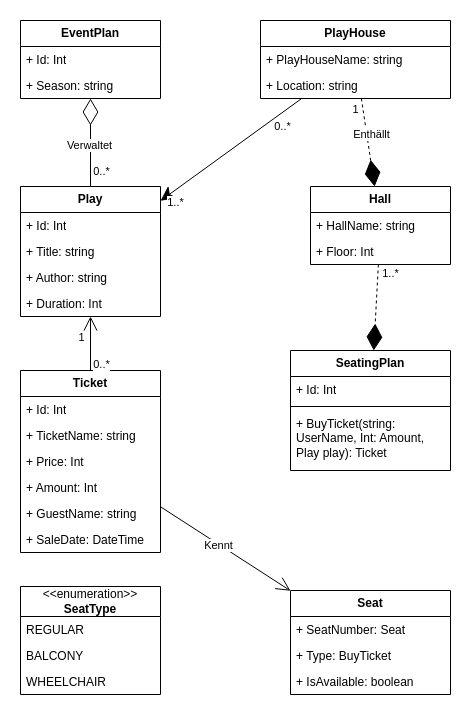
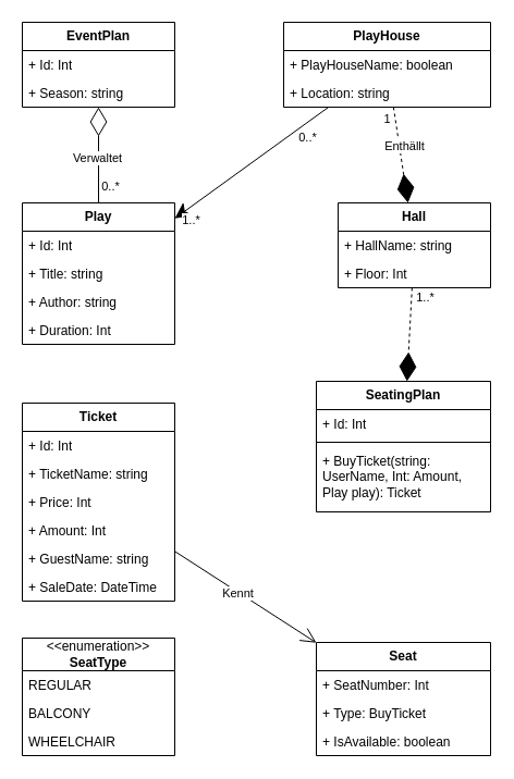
  <mxCell id="0" />
  <mxCell id="1" parent="0" />
  <mxCell id="2" value="&lt;b&gt;Ticket&lt;/b&gt;" style="swimlane;fontStyle=0;childLayout=stackLayout;horizontal=1;startSize=26;fillColor=none;horizontalStack=0;resizeParent=1;resizeParentMax=0;resizeLast=0;collapsible=1;marginBottom=0;whiteSpace=wrap;html=1;" parent="1" vertex="1"><mxGeometry x="20" y="370" width="140" height="182" as="geometry" /></mxCell>
  <mxCell id="3" value="+ Id: Int" style="text;strokeColor=none;fillColor=none;align=left;verticalAlign=top;spacingLeft=4;spacingRight=4;overflow=hidden;rotatable=0;points=[[0,0.5],[1,0.5]];portConstraint=eastwest;whiteSpace=wrap;html=1;" parent="2" vertex="1"><mxGeometry y="26" width="140" height="26" as="geometry" /></mxCell>
  <mxCell id="4" value="+ TicketName: string" style="text;strokeColor=none;fillColor=none;align=left;verticalAlign=top;spacingLeft=4;spacingRight=4;overflow=hidden;rotatable=0;points=[[0,0.5],[1,0.5]];portConstraint=eastwest;whiteSpace=wrap;html=1;" parent="2" vertex="1"><mxGeometry y="52" width="140" height="26" as="geometry" /></mxCell>
  <mxCell id="5" value="+ Price: Int" style="text;strokeColor=none;fillColor=none;align=left;verticalAlign=top;spacingLeft=4;spacingRight=4;overflow=hidden;rotatable=0;points=[[0,0.5],[1,0.5]];portConstraint=eastwest;whiteSpace=wrap;html=1;" parent="2" vertex="1"><mxGeometry y="78" width="140" height="26" as="geometry" /></mxCell>
  <mxCell id="6" value="+ Amount: Int" style="text;strokeColor=none;fillColor=none;align=left;verticalAlign=top;spacingLeft=4;spacingRight=4;overflow=hidden;rotatable=0;points=[[0,0.5],[1,0.5]];portConstraint=eastwest;whiteSpace=wrap;html=1;" parent="2" vertex="1"><mxGeometry y="104" width="140" height="26" as="geometry" /></mxCell>
  <mxCell id="7" value="+ GuestName: string" style="text;strokeColor=none;fillColor=none;align=left;verticalAlign=top;spacingLeft=4;spacingRight=4;overflow=hidden;rotatable=0;points=[[0,0.5],[1,0.5]];portConstraint=eastwest;whiteSpace=wrap;html=1;" parent="2" vertex="1"><mxGeometry y="130" width="140" height="26" as="geometry" /></mxCell>
  <mxCell id="8" value="+ SaleDate: DateTime" style="text;strokeColor=none;fillColor=none;align=left;verticalAlign=top;spacingLeft=4;spacingRight=4;overflow=hidden;rotatable=0;points=[[0,0.5],[1,0.5]];portConstraint=eastwest;whiteSpace=wrap;html=1;" parent="2" vertex="1"><mxGeometry y="156" width="140" height="26" as="geometry" /></mxCell>
  <mxCell id="9" value="&lt;b&gt;EventPlan&lt;/b&gt;" style="swimlane;fontStyle=0;childLayout=stackLayout;horizontal=1;startSize=26;fillColor=none;horizontalStack=0;resizeParent=1;resizeParentMax=0;resizeLast=0;collapsible=1;marginBottom=0;whiteSpace=wrap;html=1;" parent="1" vertex="1"><mxGeometry x="20" y="20" width="140" height="78" as="geometry" /></mxCell>
  <mxCell id="10" value="+ Id: Int" style="text;strokeColor=none;fillColor=none;align=left;verticalAlign=top;spacingLeft=4;spacingRight=4;overflow=hidden;rotatable=0;points=[[0,0.5],[1,0.5]];portConstraint=eastwest;whiteSpace=wrap;html=1;" parent="9" vertex="1"><mxGeometry y="26" width="140" height="26" as="geometry" /></mxCell>
  <mxCell id="11" value="+ Season: string" style="text;strokeColor=none;fillColor=none;align=left;verticalAlign=top;spacingLeft=4;spacingRight=4;overflow=hidden;rotatable=0;points=[[0,0.5],[1,0.5]];portConstraint=eastwest;whiteSpace=wrap;html=1;" parent="9" vertex="1"><mxGeometry y="52" width="140" height="26" as="geometry" /></mxCell>
  <mxCell id="12" value="&lt;b&gt;SeatingPlan&lt;/b&gt;" style="swimlane;fontStyle=0;childLayout=stackLayout;horizontal=1;startSize=26;fillColor=none;horizontalStack=0;resizeParent=1;resizeParentMax=0;resizeLast=0;collapsible=1;marginBottom=0;whiteSpace=wrap;html=1;" parent="1" vertex="1"><mxGeometry x="290" y="350" width="160" height="120" as="geometry" /></mxCell>
  <mxCell id="13" value="+ Id: Int" style="text;strokeColor=none;fillColor=none;align=left;verticalAlign=top;spacingLeft=4;spacingRight=4;overflow=hidden;rotatable=0;points=[[0,0.5],[1,0.5]];portConstraint=eastwest;whiteSpace=wrap;html=1;" parent="12" vertex="1"><mxGeometry y="26" width="160" height="26" as="geometry" /></mxCell>
  <mxCell id="14" value="" style="line;strokeWidth=1;fillColor=none;align=left;verticalAlign=middle;spacingTop=-1;spacingLeft=3;spacingRight=3;rotatable=0;labelPosition=right;points=[];portConstraint=eastwest;strokeColor=inherit;" parent="12" vertex="1"><mxGeometry y="52" width="160" height="8" as="geometry" /></mxCell>
  <mxCell id="15" value="+ BuyTicket(string: UserName, Int: Amount, Play play): Ticket" style="text;strokeColor=none;fillColor=none;align=left;verticalAlign=top;spacingLeft=4;spacingRight=4;overflow=hidden;rotatable=0;points=[[0,0.5],[1,0.5]];portConstraint=eastwest;whiteSpace=wrap;html=1;" parent="12" vertex="1"><mxGeometry y="60" width="160" height="60" as="geometry" /></mxCell>
  <mxCell id="16" value="&lt;b&gt;PlayHouse&lt;/b&gt;" style="swimlane;fontStyle=0;childLayout=stackLayout;horizontal=1;startSize=26;fillColor=none;horizontalStack=0;resizeParent=1;resizeParentMax=0;resizeLast=0;collapsible=1;marginBottom=0;whiteSpace=wrap;html=1;" parent="1" vertex="1"><mxGeometry x="260" y="20" width="190" height="78" as="geometry" /></mxCell>
- <mxCell id="17" value="+ PlayHouseName: string" style="text;strokeColor=none;fillColor=none;align=left;verticalAlign=top;spacingLeft=4;spacingRight=4;overflow=hidden;rotatable=0;points=[[0,0.5],[1,0.5]];portConstraint=eastwest;whiteSpace=wrap;html=1;" parent="16" vertex="1"><mxGeometry y="26" width="190" height="26" as="geometry" /></mxCell>
+ <mxCell id="17" value="+ PlayHouseName: boolean" style="text;strokeColor=none;fillColor=none;align=left;verticalAlign=top;spacingLeft=4;spacingRight=4;overflow=hidden;rotatable=0;points=[[0,0.5],[1,0.5]];portConstraint=eastwest;whiteSpace=wrap;html=1;" parent="16" vertex="1"><mxGeometry y="26" width="190" height="26" as="geometry" /></mxCell>
  <mxCell id="18" value="+ Location: string" style="text;strokeColor=none;fillColor=none;align=left;verticalAlign=top;spacingLeft=4;spacingRight=4;overflow=hidden;rotatable=0;points=[[0,0.5],[1,0.5]];portConstraint=eastwest;whiteSpace=wrap;html=1;" parent="16" vertex="1"><mxGeometry y="52" width="190" height="26" as="geometry" /></mxCell>
  <mxCell id="19" value="&lt;b&gt;Play&lt;/b&gt;" style="swimlane;fontStyle=0;childLayout=stackLayout;horizontal=1;startSize=26;fillColor=none;horizontalStack=0;resizeParent=1;resizeParentMax=0;resizeLast=0;collapsible=1;marginBottom=0;whiteSpace=wrap;html=1;" parent="1" vertex="1"><mxGeometry x="20" y="186" width="140" height="130" as="geometry" /></mxCell>
  <mxCell id="20" value="+ Id: Int" style="text;strokeColor=none;fillColor=none;align=left;verticalAlign=top;spacingLeft=4;spacingRight=4;overflow=hidden;rotatable=0;points=[[0,0.5],[1,0.5]];portConstraint=eastwest;whiteSpace=wrap;html=1;" parent="19" vertex="1"><mxGeometry y="26" width="140" height="26" as="geometry" /></mxCell>
  <mxCell id="21" value="+ Title: string" style="text;strokeColor=none;fillColor=none;align=left;verticalAlign=top;spacingLeft=4;spacingRight=4;overflow=hidden;rotatable=0;points=[[0,0.5],[1,0.5]];portConstraint=eastwest;whiteSpace=wrap;html=1;" parent="19" vertex="1"><mxGeometry y="52" width="140" height="26" as="geometry" /></mxCell>
  <mxCell id="22" value="+ Author: string" style="text;strokeColor=none;fillColor=none;align=left;verticalAlign=top;spacingLeft=4;spacingRight=4;overflow=hidden;rotatable=0;points=[[0,0.5],[1,0.5]];portConstraint=eastwest;whiteSpace=wrap;html=1;" parent="19" vertex="1"><mxGeometry y="78" width="140" height="26" as="geometry" /></mxCell>
  <mxCell id="23" value="+ Duration: Int" style="text;strokeColor=none;fillColor=none;align=left;verticalAlign=top;spacingLeft=4;spacingRight=4;overflow=hidden;rotatable=0;points=[[0,0.5],[1,0.5]];portConstraint=eastwest;whiteSpace=wrap;html=1;" parent="19" vertex="1"><mxGeometry y="104" width="140" height="26" as="geometry" /></mxCell>
  <mxCell id="24" value="&lt;b&gt;Hall&lt;/b&gt;" style="swimlane;fontStyle=0;childLayout=stackLayout;horizontal=1;startSize=26;fillColor=none;horizontalStack=0;resizeParent=1;resizeParentMax=0;resizeLast=0;collapsible=1;marginBottom=0;whiteSpace=wrap;html=1;" parent="1" vertex="1"><mxGeometry x="310" y="186" width="140" height="78" as="geometry" /></mxCell>
  <mxCell id="25" value="+ HallName: string" style="text;strokeColor=none;fillColor=none;align=left;verticalAlign=top;spacingLeft=4;spacingRight=4;overflow=hidden;rotatable=0;points=[[0,0.5],[1,0.5]];portConstraint=eastwest;whiteSpace=wrap;html=1;" parent="24" vertex="1"><mxGeometry y="26" width="140" height="26" as="geometry" /></mxCell>
  <mxCell id="26" value="+ Floor: Int&amp;nbsp;&amp;nbsp;" style="text;strokeColor=none;fillColor=none;align=left;verticalAlign=top;spacingLeft=4;spacingRight=4;overflow=hidden;rotatable=0;points=[[0,0.5],[1,0.5]];portConstraint=eastwest;whiteSpace=wrap;html=1;" parent="24" vertex="1"><mxGeometry y="52" width="140" height="26" as="geometry" /></mxCell>
  <mxCell id="27" value="" style="endArrow=diamondThin;endFill=0;endSize=24;html=1;rounded=0;" parent="1" source="19" target="9" edge="1"><mxGeometry width="160" relative="1" as="geometry"><mxPoint x="210" y="250" as="sourcePoint" /><mxPoint x="370" y="250" as="targetPoint" /></mxGeometry></mxCell>
  <mxCell id="28" value="0..*" style="edgeLabel;html=1;align=center;verticalAlign=middle;resizable=0;points=[];" parent="27" vertex="1" connectable="0"><mxGeometry x="-0.692" relative="1" as="geometry"><mxPoint x="10" y="-2" as="offset" /></mxGeometry></mxCell>
  <mxCell id="29" value="Verwaltet" style="edgeLabel;html=1;align=center;verticalAlign=middle;resizable=0;points=[];" parent="27" vertex="1" connectable="0"><mxGeometry x="-0.053" y="2" relative="1" as="geometry"><mxPoint as="offset" /></mxGeometry></mxCell>
  <mxCell id="30" value="" style="endArrow=classic;endFill=1;endSize=12;html=1;rounded=0;" parent="1" source="16" target="19" edge="1"><mxGeometry width="160" relative="1" as="geometry"><mxPoint x="350" y="280" as="sourcePoint" /><mxPoint x="510" y="280" as="targetPoint" /></mxGeometry></mxCell>
  <mxCell id="31" value="1..*" style="edgeLabel;html=1;align=center;verticalAlign=middle;resizable=0;points=[];" parent="30" vertex="1" connectable="0"><mxGeometry x="0.785" y="-1" relative="1" as="geometry"><mxPoint y="13" as="offset" /></mxGeometry></mxCell>
  <mxCell id="32" value="0..*" style="edgeLabel;html=1;align=center;verticalAlign=middle;resizable=0;points=[];" parent="30" vertex="1" connectable="0"><mxGeometry x="-0.734" y="-1" relative="1" as="geometry"><mxPoint y="15" as="offset" /></mxGeometry></mxCell>
  <mxCell id="33" value="" style="endArrow=diamondThin;endFill=1;endSize=24;html=1;rounded=0;dashed=1;" parent="1" source="16" target="24" edge="1"><mxGeometry width="160" relative="1" as="geometry"><mxPoint x="470" y="320" as="sourcePoint" /><mxPoint x="630" y="320" as="targetPoint" /></mxGeometry></mxCell>
  <mxCell id="34" value="1" style="edgeLabel;html=1;align=center;verticalAlign=middle;resizable=0;points=[];" parent="33" vertex="1" connectable="0"><mxGeometry x="-0.743" relative="1" as="geometry"><mxPoint x="-8" as="offset" /></mxGeometry></mxCell>
  <mxCell id="35" value="Enthällt" style="edgeLabel;html=1;align=center;verticalAlign=middle;resizable=0;points=[];" parent="33" vertex="1" connectable="0"><mxGeometry x="-0.203" y="-3" relative="1" as="geometry"><mxPoint x="7" as="offset" /></mxGeometry></mxCell>
  <mxCell id="36" value="" style="endArrow=diamondThin;endFill=1;endSize=24;html=1;rounded=0;dashed=1;" parent="1" source="24" target="12" edge="1"><mxGeometry width="160" relative="1" as="geometry"><mxPoint x="384" y="481.76" as="sourcePoint" /><mxPoint x="544" y="481.76" as="targetPoint" /></mxGeometry></mxCell>
  <mxCell id="37" value="1..*" style="edgeLabel;html=1;align=center;verticalAlign=middle;resizable=0;points=[];" parent="36" vertex="1" connectable="0"><mxGeometry x="-0.541" y="-1" relative="1" as="geometry"><mxPoint x="14" y="-11" as="offset" /></mxGeometry></mxCell>
- <mxCell id="38" value="" style="endArrow=open;endFill=1;endSize=12;html=1;rounded=0;" parent="1" source="2" target="19" edge="1"><mxGeometry width="160" relative="1" as="geometry"><mxPoint x="10" y="318" as="sourcePoint" /><mxPoint x="250" y="278" as="targetPoint" /></mxGeometry></mxCell>
- <mxCell id="39" value="1" style="edgeLabel;html=1;align=center;verticalAlign=middle;resizable=0;points=[];" parent="38" vertex="1" connectable="0"><mxGeometry x="0.647" y="-1" relative="1" as="geometry"><mxPoint x="-11" y="10" as="offset" /></mxGeometry></mxCell>
- <mxCell id="40" value="0..*" style="edgeLabel;html=1;align=center;verticalAlign=middle;resizable=0;points=[];" parent="38" vertex="1" connectable="0"><mxGeometry x="-0.748" y="2" relative="1" as="geometry"><mxPoint x="12" as="offset" /></mxGeometry></mxCell>
  <mxCell id="41" value="&amp;lt;&amp;lt;enumeration&amp;gt;&amp;gt;&lt;br&gt;&lt;div&gt;&lt;b&gt;SeatType&lt;/b&gt;&lt;/div&gt;" style="swimlane;fontStyle=0;childLayout=stackLayout;horizontal=1;startSize=30;fillColor=none;horizontalStack=0;resizeParent=1;resizeParentMax=0;resizeLast=0;collapsible=1;marginBottom=0;whiteSpace=wrap;html=1;" parent="1" vertex="1"><mxGeometry x="20" y="586" width="140" height="108" as="geometry" /></mxCell>
  <mxCell id="42" value="REGULAR&lt;div&gt;&lt;br/&gt;&lt;/div&gt;" style="text;strokeColor=none;fillColor=none;align=left;verticalAlign=top;spacingLeft=4;spacingRight=4;overflow=hidden;rotatable=0;points=[[0,0.5],[1,0.5]];portConstraint=eastwest;whiteSpace=wrap;html=1;" parent="41" vertex="1"><mxGeometry y="30" width="140" height="26" as="geometry" /></mxCell>
  <mxCell id="43" value="BALCONY&amp;nbsp;" style="text;strokeColor=none;fillColor=none;align=left;verticalAlign=top;spacingLeft=4;spacingRight=4;overflow=hidden;rotatable=0;points=[[0,0.5],[1,0.5]];portConstraint=eastwest;whiteSpace=wrap;html=1;" parent="41" vertex="1"><mxGeometry y="56" width="140" height="26" as="geometry" /></mxCell>
  <mxCell id="44" value="WHEELCHAIR" style="text;strokeColor=none;fillColor=none;align=left;verticalAlign=top;spacingLeft=4;spacingRight=4;overflow=hidden;rotatable=0;points=[[0,0.5],[1,0.5]];portConstraint=eastwest;whiteSpace=wrap;html=1;" parent="41" vertex="1"><mxGeometry y="82" width="140" height="26" as="geometry" /></mxCell>
  <mxCell id="45" value="&lt;b&gt;Seat&lt;/b&gt;" style="swimlane;fontStyle=0;childLayout=stackLayout;horizontal=1;startSize=26;fillColor=none;horizontalStack=0;resizeParent=1;resizeParentMax=0;resizeLast=0;collapsible=1;marginBottom=0;whiteSpace=wrap;html=1;" parent="1" vertex="1"><mxGeometry x="290" y="590" width="160" height="104" as="geometry" /></mxCell>
- <mxCell id="46" value="+ SeatNumber: Seat" style="text;strokeColor=none;fillColor=none;align=left;verticalAlign=top;spacingLeft=4;spacingRight=4;overflow=hidden;rotatable=0;points=[[0,0.5],[1,0.5]];portConstraint=eastwest;whiteSpace=wrap;html=1;" parent="45" vertex="1"><mxGeometry y="26" width="160" height="26" as="geometry" /></mxCell>
+ <mxCell id="46" value="+ SeatNumber: Int" style="text;strokeColor=none;fillColor=none;align=left;verticalAlign=top;spacingLeft=4;spacingRight=4;overflow=hidden;rotatable=0;points=[[0,0.5],[1,0.5]];portConstraint=eastwest;whiteSpace=wrap;html=1;" parent="45" vertex="1"><mxGeometry y="26" width="160" height="26" as="geometry" /></mxCell>
  <mxCell id="47" value="+ Type:&amp;nbsp;&lt;span style=&quot;text-align: center;&quot;&gt;BuyTicket&lt;/span&gt;" style="text;strokeColor=none;fillColor=none;align=left;verticalAlign=top;spacingLeft=4;spacingRight=4;overflow=hidden;rotatable=0;points=[[0,0.5],[1,0.5]];portConstraint=eastwest;whiteSpace=wrap;html=1;" parent="45" vertex="1"><mxGeometry y="52" width="160" height="26" as="geometry" /></mxCell>
  <mxCell id="48" value="+ IsAvailable: boolean" style="text;strokeColor=none;fillColor=none;align=left;verticalAlign=top;spacingLeft=4;spacingRight=4;overflow=hidden;rotatable=0;points=[[0,0.5],[1,0.5]];portConstraint=eastwest;whiteSpace=wrap;html=1;" parent="45" vertex="1"><mxGeometry y="78" width="160" height="26" as="geometry" /></mxCell>
  <mxCell id="49" value="" style="endArrow=open;endFill=1;endSize=12;html=1;rounded=0;" parent="1" source="2" target="45" edge="1"><mxGeometry width="160" relative="1" as="geometry"><mxPoint x="470" y="440" as="sourcePoint" /><mxPoint x="630" y="440" as="targetPoint" /></mxGeometry></mxCell>
  <mxCell id="50" value="Kennt" style="edgeLabel;html=1;align=center;verticalAlign=middle;resizable=0;points=[];" parent="49" vertex="1" connectable="0"><mxGeometry x="-0.181" relative="1" as="geometry"><mxPoint x="5" y="4" as="offset" /></mxGeometry></mxCell>
